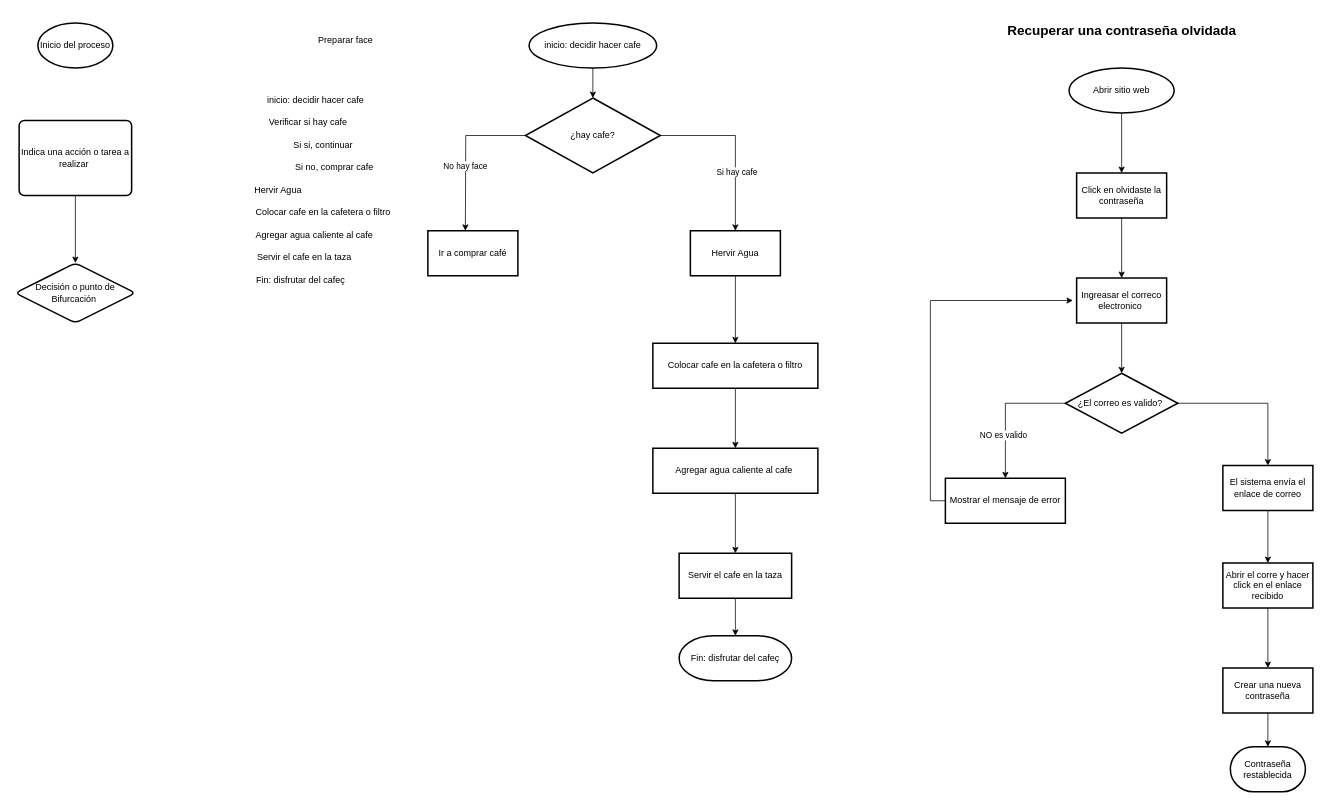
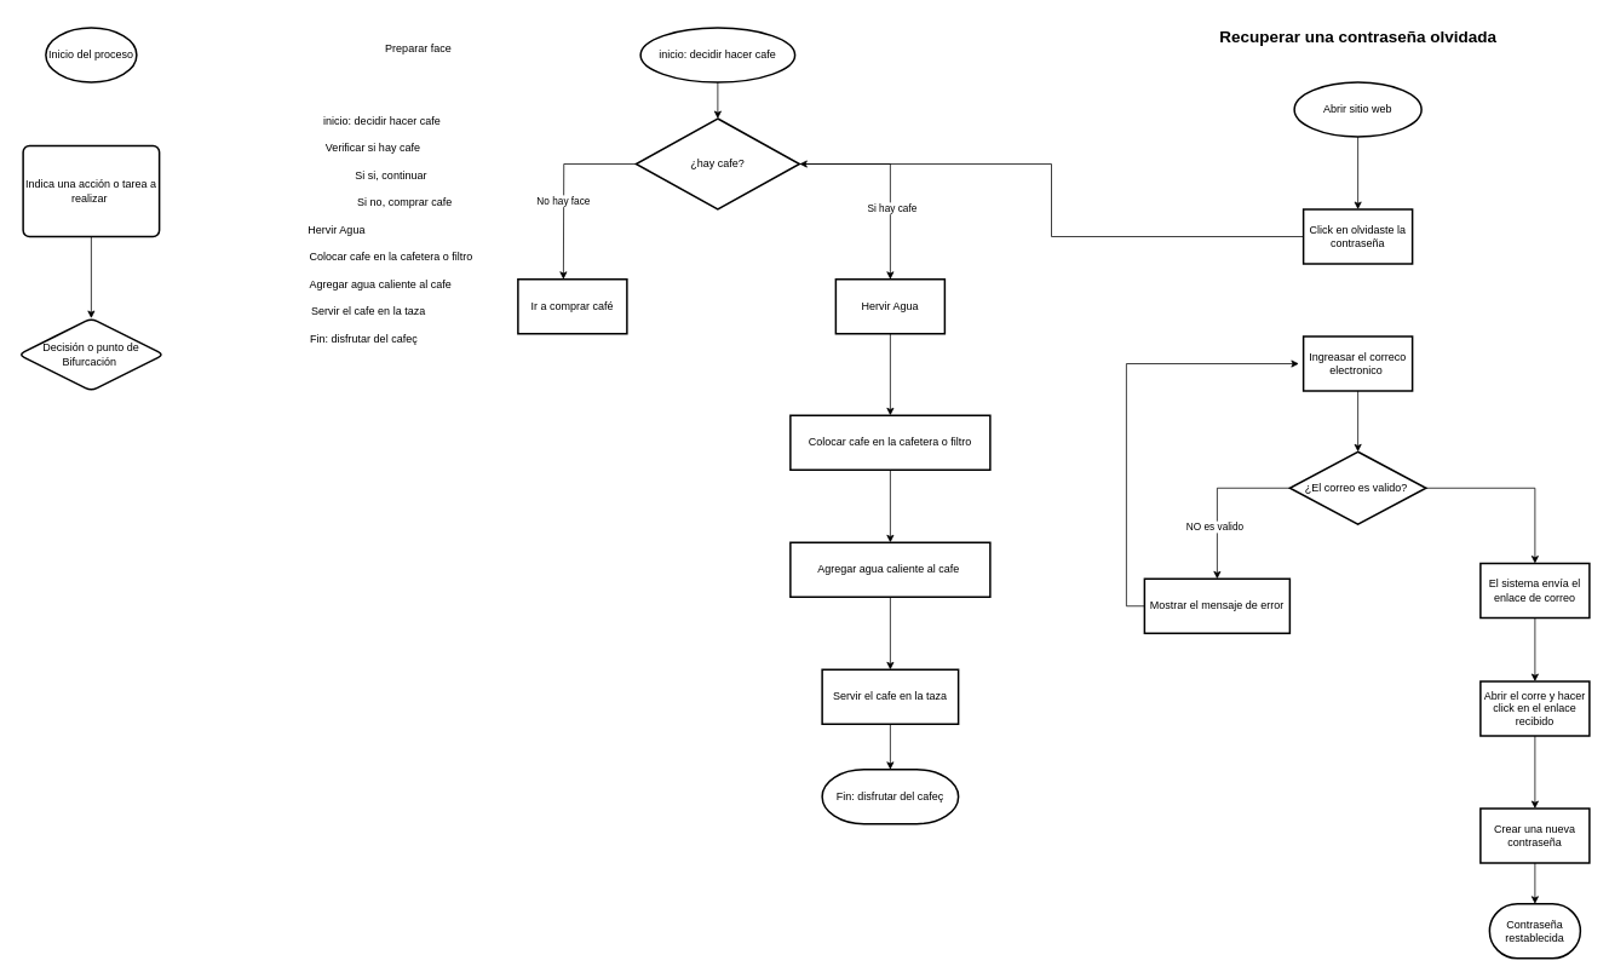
  <mxCell id="0" />
  <mxCell id="1" parent="0" />
  <mxCell id="2" value="Inicio del proceso" style="strokeWidth=2;html=1;shape=mxgraph.flowchart.start_1;whiteSpace=wrap;" vertex="1" parent="1"><mxGeometry x="50" y="30" width="100" height="60" as="geometry" /></mxCell>
  <mxCell id="3" value="" style="edgeStyle=orthogonalEdgeStyle;rounded=0;orthogonalLoop=1;jettySize=auto;html=1;" edge="1" parent="1" source="4" target="5"><mxGeometry relative="1" as="geometry" /></mxCell>
  <mxCell id="4" value="Indica una acción o tarea a realizar&amp;nbsp;" style="rounded=1;whiteSpace=wrap;html=1;absoluteArcSize=1;arcSize=14;strokeWidth=2;" vertex="1" parent="1"><mxGeometry x="25" y="160" width="150" height="100" as="geometry" /></mxCell>
  <mxCell id="5" value="Decisión o punto de Bifurcación&amp;nbsp;" style="rhombus;whiteSpace=wrap;html=1;rounded=1;arcSize=14;strokeWidth=2;" vertex="1" parent="1"><mxGeometry x="20" y="350" width="160" height="80" as="geometry" /></mxCell>
  <mxCell id="6" value="Preparar face" style="text;html=1;align=center;verticalAlign=middle;resizable=0;points=[];autosize=1;strokeColor=none;fillColor=none;" vertex="1" parent="1"><mxGeometry x="410" y="38" width="100" height="30" as="geometry" /></mxCell>
  <mxCell id="7" value="inicio: decidir hacer cafe" style="text;html=1;align=center;verticalAlign=middle;resizable=0;points=[];autosize=1;strokeColor=none;fillColor=none;" vertex="1" parent="1"><mxGeometry x="345" y="118" width="150" height="30" as="geometry" /></mxCell>
  <mxCell id="8" value="Verificar si hay cafe" style="text;html=1;align=center;verticalAlign=middle;resizable=0;points=[];autosize=1;strokeColor=none;fillColor=none;" vertex="1" parent="1"><mxGeometry x="345" y="148" width="130" height="30" as="geometry" /></mxCell>
  <mxCell id="9" value="Si si, continuar" style="text;html=1;align=center;verticalAlign=middle;resizable=0;points=[];autosize=1;strokeColor=none;fillColor=none;" vertex="1" parent="1"><mxGeometry x="380" y="178" width="100" height="30" as="geometry" /></mxCell>
  <mxCell id="10" value="Si no, comprar cafe" style="text;html=1;align=center;verticalAlign=middle;resizable=0;points=[];autosize=1;strokeColor=none;fillColor=none;" vertex="1" parent="1"><mxGeometry x="380" y="208" width="130" height="30" as="geometry" /></mxCell>
  <mxCell id="11" value="Hervir Agua" style="text;html=1;align=center;verticalAlign=middle;resizable=0;points=[];autosize=1;strokeColor=none;fillColor=none;" vertex="1" parent="1"><mxGeometry x="325" y="238" width="90" height="30" as="geometry" /></mxCell>
  <mxCell id="12" value="Colocar cafe en la cafetera o filtro" style="text;html=1;align=center;verticalAlign=middle;resizable=0;points=[];autosize=1;strokeColor=none;fillColor=none;" vertex="1" parent="1"><mxGeometry x="330" y="268" width="200" height="30" as="geometry" /></mxCell>
  <mxCell id="13" value="Agregar agua caliente al cafe&amp;nbsp;" style="text;html=1;align=center;verticalAlign=middle;resizable=0;points=[];autosize=1;strokeColor=none;fillColor=none;" vertex="1" parent="1"><mxGeometry x="330" y="298" width="180" height="30" as="geometry" /></mxCell>
  <mxCell id="14" value="Servir el cafe en la taza" style="text;html=1;align=center;verticalAlign=middle;resizable=0;points=[];autosize=1;strokeColor=none;fillColor=none;" vertex="1" parent="1"><mxGeometry x="330" y="328" width="150" height="30" as="geometry" /></mxCell>
  <mxCell id="15" value="Fin: disfrutar del cafeç" style="text;html=1;align=center;verticalAlign=middle;resizable=0;points=[];autosize=1;strokeColor=none;fillColor=none;" vertex="1" parent="1"><mxGeometry x="330" y="358" width="140" height="30" as="geometry" /></mxCell>
  <mxCell id="16" value="" style="edgeStyle=orthogonalEdgeStyle;rounded=0;orthogonalLoop=1;jettySize=auto;html=1;" edge="1" parent="1" source="17" target="22"><mxGeometry relative="1" as="geometry" /></mxCell>
  <mxCell id="17" value="&lt;span style=&quot;text-wrap-mode: nowrap;&quot;&gt;inicio: decidir hacer cafe&lt;/span&gt;" style="strokeWidth=2;html=1;shape=mxgraph.flowchart.start_1;whiteSpace=wrap;" vertex="1" parent="1"><mxGeometry x="705" y="30" width="170" height="60" as="geometry" /></mxCell>
  <mxCell id="18" value="" style="edgeStyle=orthogonalEdgeStyle;rounded=0;orthogonalLoop=1;jettySize=auto;html=1;" edge="1" parent="1" source="22"><mxGeometry relative="1" as="geometry"><mxPoint x="620" y="307" as="targetPoint" /></mxGeometry></mxCell>
  <mxCell id="19" value="No hay face" style="edgeLabel;html=1;align=center;verticalAlign=middle;resizable=0;points=[];" vertex="1" connectable="0" parent="18"><mxGeometry x="0.166" y="-1" relative="1" as="geometry"><mxPoint as="offset" /></mxGeometry></mxCell>
  <mxCell id="20" value="" style="edgeStyle=orthogonalEdgeStyle;rounded=0;orthogonalLoop=1;jettySize=auto;html=1;" edge="1" parent="1" source="22" target="25"><mxGeometry relative="1" as="geometry" /></mxCell>
  <mxCell id="21" value="Si hay cafe" style="edgeLabel;html=1;align=center;verticalAlign=middle;resizable=0;points=[];" vertex="1" connectable="0" parent="20"><mxGeometry x="0.308" y="1" relative="1" as="geometry"><mxPoint as="offset" /></mxGeometry></mxCell>
  <mxCell id="22" value="¿hay cafe?" style="strokeWidth=2;html=1;shape=mxgraph.flowchart.decision;whiteSpace=wrap;" vertex="1" parent="1"><mxGeometry x="700" y="130" width="180" height="100" as="geometry" /></mxCell>
  <mxCell id="23" value="Ir a comprar café" style="whiteSpace=wrap;html=1;strokeWidth=2;" vertex="1" parent="1"><mxGeometry x="570" y="307" width="120" height="60" as="geometry" /></mxCell>
  <mxCell id="24" value="" style="edgeStyle=orthogonalEdgeStyle;rounded=0;orthogonalLoop=1;jettySize=auto;html=1;" edge="1" parent="1" source="25" target="27"><mxGeometry relative="1" as="geometry" /></mxCell>
  <mxCell id="25" value="&lt;span style=&quot;text-wrap-mode: nowrap;&quot;&gt;Hervir Agua&lt;/span&gt;" style="whiteSpace=wrap;html=1;strokeWidth=2;" vertex="1" parent="1"><mxGeometry x="920" y="307" width="120" height="60" as="geometry" /></mxCell>
  <mxCell id="26" value="" style="edgeStyle=orthogonalEdgeStyle;rounded=0;orthogonalLoop=1;jettySize=auto;html=1;" edge="1" parent="1" source="27" target="29"><mxGeometry relative="1" as="geometry" /></mxCell>
  <mxCell id="27" value="&lt;span style=&quot;text-wrap-mode: nowrap;&quot;&gt;Colocar cafe en la cafetera o filtro&lt;/span&gt;" style="whiteSpace=wrap;html=1;strokeWidth=2;" vertex="1" parent="1"><mxGeometry x="870" y="457" width="220" height="60" as="geometry" /></mxCell>
  <mxCell id="28" value="" style="edgeStyle=orthogonalEdgeStyle;rounded=0;orthogonalLoop=1;jettySize=auto;html=1;" edge="1" parent="1" source="29" target="31"><mxGeometry relative="1" as="geometry" /></mxCell>
  <mxCell id="29" value="&lt;span style=&quot;text-wrap-mode: nowrap;&quot;&gt;Agregar agua caliente al cafe&amp;nbsp;&lt;/span&gt;" style="whiteSpace=wrap;html=1;strokeWidth=2;" vertex="1" parent="1"><mxGeometry x="870" y="597" width="220" height="60" as="geometry" /></mxCell>
  <mxCell id="30" value="" style="edgeStyle=orthogonalEdgeStyle;rounded=0;orthogonalLoop=1;jettySize=auto;html=1;" edge="1" parent="1" source="31" target="32"><mxGeometry relative="1" as="geometry" /></mxCell>
  <mxCell id="31" value="&lt;span style=&quot;text-wrap-mode: nowrap;&quot;&gt;Servir el cafe en la taza&lt;/span&gt;" style="whiteSpace=wrap;html=1;strokeWidth=2;" vertex="1" parent="1"><mxGeometry x="905" y="737" width="150" height="60" as="geometry" /></mxCell>
  <mxCell id="32" value="&lt;span style=&quot;text-wrap-mode: nowrap;&quot;&gt;Fin: disfrutar del cafeç&lt;/span&gt;" style="strokeWidth=2;html=1;shape=mxgraph.flowchart.terminator;whiteSpace=wrap;" vertex="1" parent="1"><mxGeometry x="905" y="847" width="150" height="60" as="geometry" /></mxCell>
  <mxCell id="33" value="" style="edgeStyle=orthogonalEdgeStyle;rounded=0;orthogonalLoop=1;jettySize=auto;html=1;" edge="1" parent="1" source="34" target="36"><mxGeometry relative="1" as="geometry" /></mxCell>
  <mxCell id="34" value="Abrir sitio web" style="strokeWidth=2;html=1;shape=mxgraph.flowchart.start_1;whiteSpace=wrap;" vertex="1" parent="1"><mxGeometry x="1425" y="90" width="140" height="60" as="geometry" /></mxCell>
- <mxCell id="35" value="" style="edgeStyle=orthogonalEdgeStyle;rounded=0;orthogonalLoop=1;jettySize=auto;html=1;" edge="1" parent="1" source="36" target="38"><mxGeometry relative="1" as="geometry" /></mxCell>
+ <mxCell id="35" value="" style="edgeStyle=orthogonalEdgeStyle;rounded=0;orthogonalLoop=1;jettySize=auto;html=1;" edge="1" parent="1" source="36" target="22"><mxGeometry relative="1" as="geometry" /></mxCell>
  <mxCell id="36" value="Click en olvidaste la contraseña" style="whiteSpace=wrap;html=1;strokeWidth=2;" vertex="1" parent="1"><mxGeometry x="1435" y="230" width="120" height="60" as="geometry" /></mxCell>
  <mxCell id="37" value="" style="edgeStyle=orthogonalEdgeStyle;rounded=0;orthogonalLoop=1;jettySize=auto;html=1;" edge="1" parent="1" source="38" target="42"><mxGeometry relative="1" as="geometry" /></mxCell>
  <mxCell id="38" value="Ingreasar el correco electronico&amp;nbsp;" style="whiteSpace=wrap;html=1;strokeWidth=2;" vertex="1" parent="1"><mxGeometry x="1435" y="370" width="120" height="60" as="geometry" /></mxCell>
  <mxCell id="39" value="" style="edgeStyle=orthogonalEdgeStyle;rounded=0;orthogonalLoop=1;jettySize=auto;html=1;" edge="1" parent="1" source="42" target="44"><mxGeometry relative="1" as="geometry"><Array as="points"><mxPoint x="1340" y="537" /></Array></mxGeometry></mxCell>
  <mxCell id="40" value="NO es valido&amp;nbsp;" style="edgeLabel;html=1;align=center;verticalAlign=middle;resizable=0;points=[];" vertex="1" connectable="0" parent="39"><mxGeometry x="0.359" y="-2" relative="1" as="geometry"><mxPoint as="offset" /></mxGeometry></mxCell>
  <mxCell id="41" style="edgeStyle=orthogonalEdgeStyle;rounded=0;orthogonalLoop=1;jettySize=auto;html=1;exitX=1;exitY=0.5;exitDx=0;exitDy=0;" edge="1" parent="1" source="42" target="52"><mxGeometry relative="1" as="geometry" /></mxCell>
  <mxCell id="42" value="¿El correo es valido?&amp;nbsp;" style="rhombus;whiteSpace=wrap;html=1;strokeWidth=2;" vertex="1" parent="1"><mxGeometry x="1420" y="497" width="150" height="80" as="geometry" /></mxCell>
  <mxCell id="43" style="edgeStyle=orthogonalEdgeStyle;rounded=0;orthogonalLoop=1;jettySize=auto;html=1;" edge="1" parent="1" source="44"><mxGeometry relative="1" as="geometry"><mxPoint x="1430" y="400" as="targetPoint" /><Array as="points"><mxPoint x="1240" y="667" /><mxPoint x="1240" y="400" /></Array></mxGeometry></mxCell>
  <mxCell id="44" value="Mostrar el mensaje de error" style="whiteSpace=wrap;html=1;strokeWidth=2;" vertex="1" parent="1"><mxGeometry x="1260" y="637" width="160" height="60" as="geometry" /></mxCell>
  <mxCell id="45" value="" style="edgeStyle=orthogonalEdgeStyle;rounded=0;orthogonalLoop=1;jettySize=auto;html=1;" edge="1" parent="1" source="46" target="48"><mxGeometry relative="1" as="geometry" /></mxCell>
  <mxCell id="46" value="Abrir el corre y hacer click en el enlace recibido" style="whiteSpace=wrap;html=1;strokeWidth=2;" vertex="1" parent="1"><mxGeometry x="1630" y="750" width="120" height="60" as="geometry" /></mxCell>
  <mxCell id="47" value="" style="edgeStyle=orthogonalEdgeStyle;rounded=0;orthogonalLoop=1;jettySize=auto;html=1;" edge="1" parent="1" source="48" target="49"><mxGeometry relative="1" as="geometry" /></mxCell>
  <mxCell id="48" value="Crear una nueva contraseña" style="whiteSpace=wrap;html=1;strokeWidth=2;" vertex="1" parent="1"><mxGeometry x="1630" y="890" width="120" height="60" as="geometry" /></mxCell>
  <mxCell id="49" value="Contraseña restablecida" style="strokeWidth=2;html=1;shape=mxgraph.flowchart.terminator;whiteSpace=wrap;" vertex="1" parent="1"><mxGeometry x="1640" y="995" width="100" height="60" as="geometry" /></mxCell>
  <mxCell id="50" value="&lt;b&gt;&lt;font style=&quot;font-size: 18px;&quot;&gt;Recuperar una contraseña olvidada&lt;/font&gt;&lt;/b&gt;" style="text;html=1;align=center;verticalAlign=middle;resizable=0;points=[];autosize=1;strokeColor=none;fillColor=none;" vertex="1" parent="1"><mxGeometry x="1330" y="20" width="330" height="40" as="geometry" /></mxCell>
  <mxCell id="51" style="edgeStyle=orthogonalEdgeStyle;rounded=0;orthogonalLoop=1;jettySize=auto;html=1;entryX=0.5;entryY=0;entryDx=0;entryDy=0;" edge="1" parent="1" source="52" target="46"><mxGeometry relative="1" as="geometry" /></mxCell>
  <mxCell id="52" value="El sistema envía el enlace de correo" style="whiteSpace=wrap;html=1;strokeWidth=2;" vertex="1" parent="1"><mxGeometry x="1630" y="620" width="120" height="60" as="geometry" /></mxCell>
